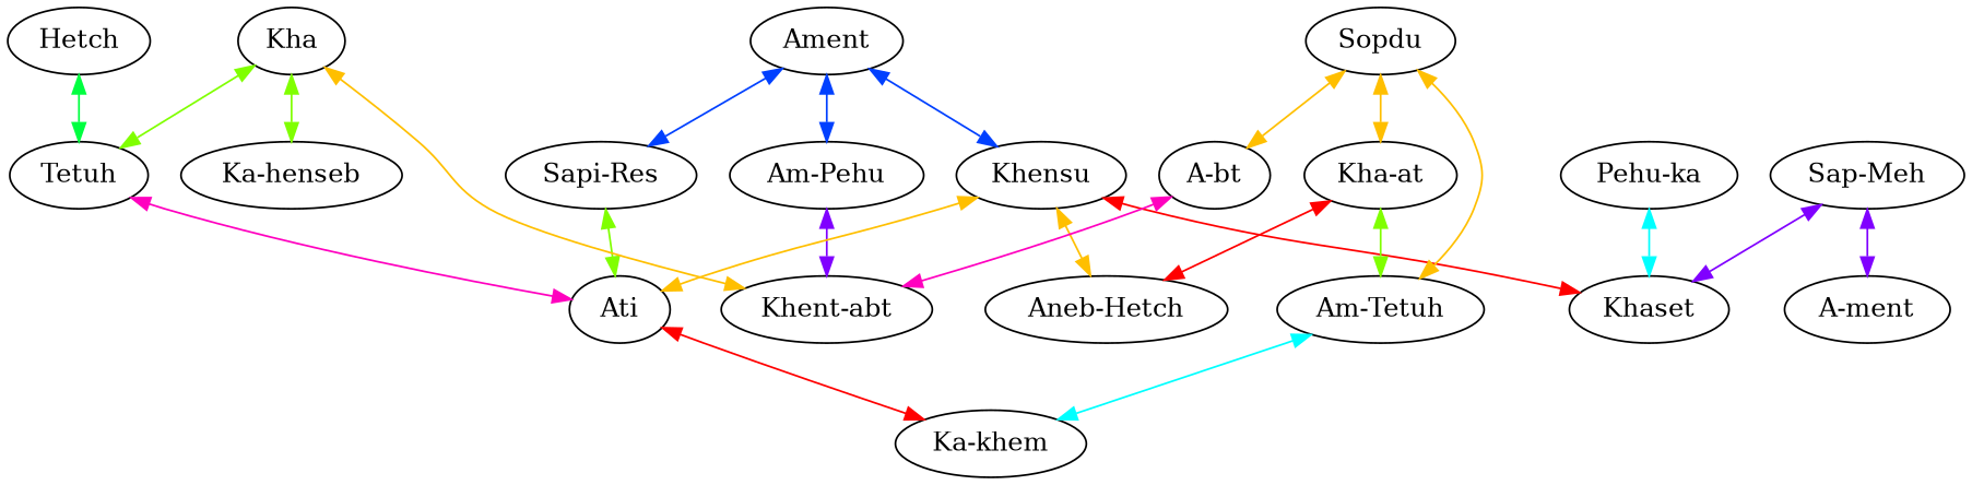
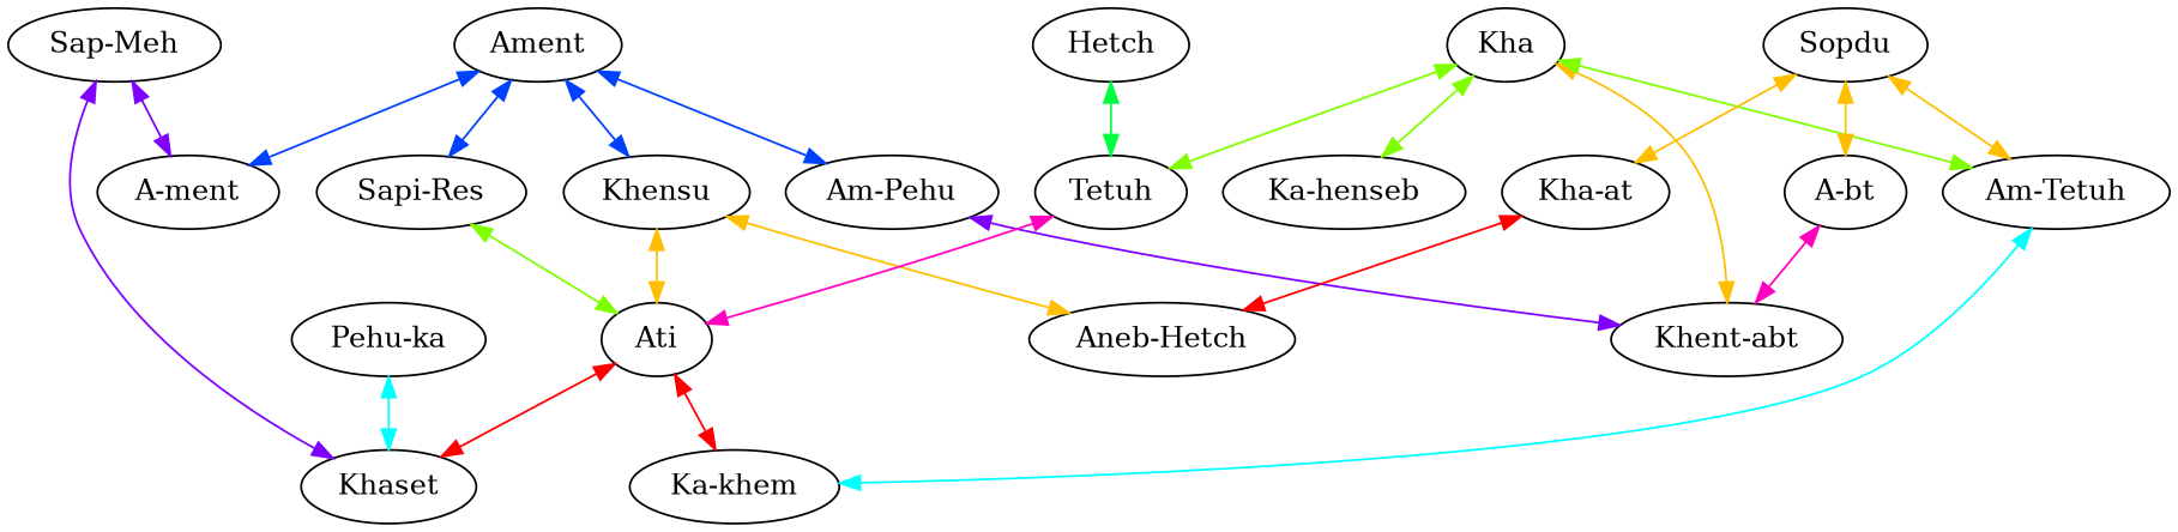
  graph {
    edge [color="0.125,1,1" dir=both]
    n1 [label=Ament]
    n2 [label="A-ment"]
    n3 [label="Sapi-Res"]
    n4 [label="Am-Pehu"]
    n5 [label=Khensu]
    n6 [label=Ati]
    n7 [label="Khent-abt"]
    n8 [label="Aneb-Hetch"]
    n9 [label=Khaset]
    n10 [label="Ka-khem"]
    n11 [label="Sap-Meh"]
    n12 [label="Pehu-ka"]
    n13 [label=Hetch]
    n14 [label=Tetuh]
    n15 [label=Kha]
    n16 [label="Ka-henseb"]
    n17 [label="Am-Tetuh"]
    n18 [label="A-bt"]
    n19 [label=Sopdu]
    n20 [label="Kha-at"]
+   n1 -- n2 [color="0.625,1,1"]
    n1 -- n3 [color="0.625,1,1"]
    n1 -- n4 [color="0.625,1,1"]
    n1 -- n5 [color="0.625,1,1"]
    n3 -- n6 [color="0.25,1,1"]
    n4 -- n7 [color="0.75,1,1"]
    n5 -- n6
    n5 -- n8
-   n5 -- n9 [color="1,1,1"]
+   n6 -- n9 [color="1,1,1"]
    n6 -- n10 [color="1,1,1"]
    n11 -- n2 [color="0.75,1,1"]
    n11 -- n9 [color="0.75,1,1"]
    n12 -- n9 [color="0.5,1,1"]
    n13 -- n14 [color="0.375,1,1"]
    n14 -- n6 [color="0.875,1,1"]
    n15 -- n7
    n15 -- n14 [color="0.25,1,1"]
    n15 -- n16 [color="0.25,1,1"]
-   n20 -- n17 [color="0.25,1,1"]
+   n15 -- n17 [color="0.25,1,1"]
    n17 -- n10 [color="0.5,1,1"]
    n18 -- n7 [color="0.875,1,1"]
    n19 -- n17
    n19 -- n18
    n19 -- n20
    n20 -- n8 [color="1,1,1"]
  }
